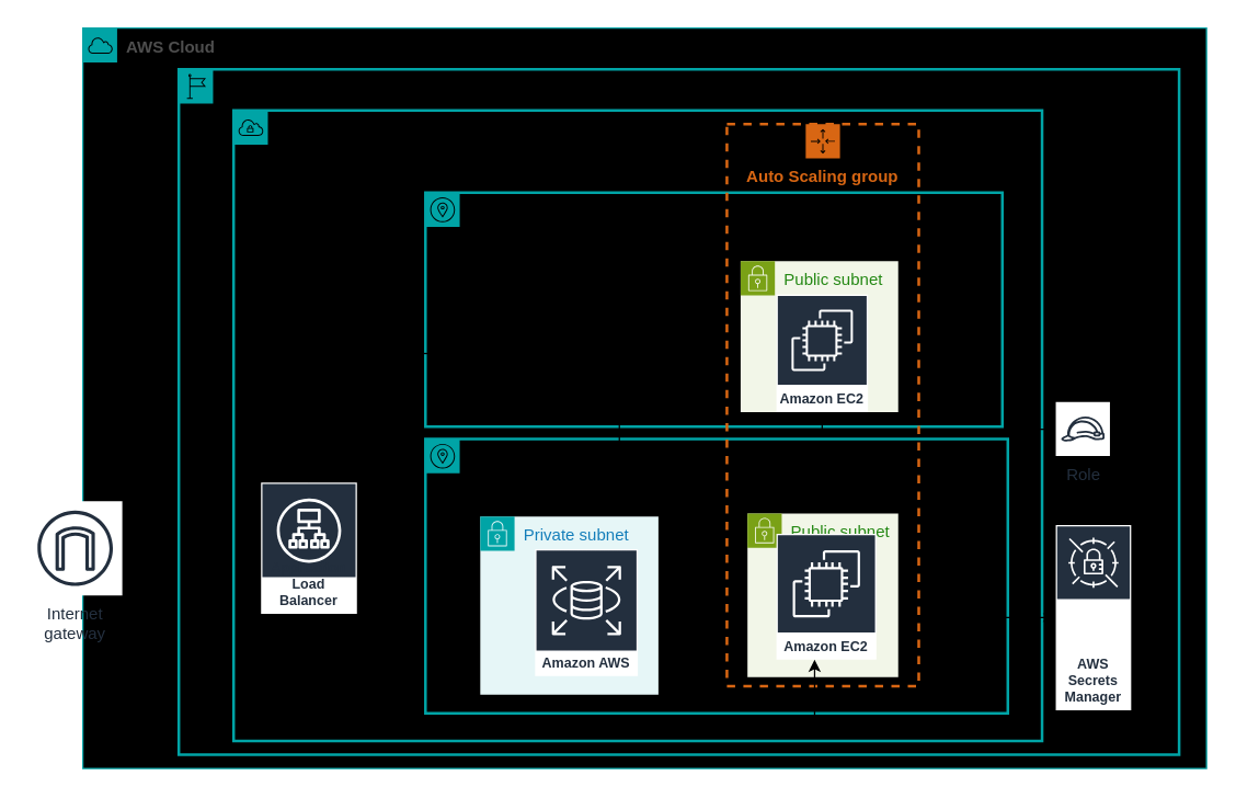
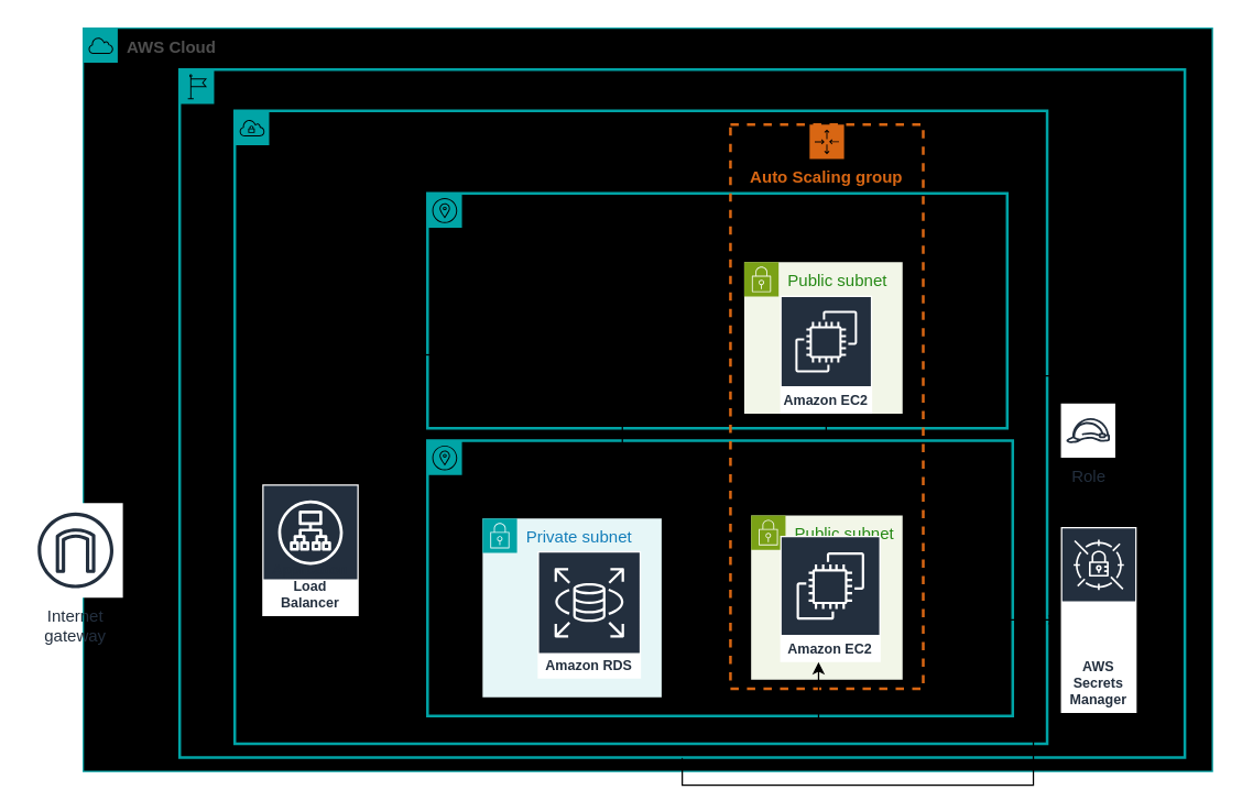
  <mxCell id="0" />
  <mxCell id="1" parent="0" />
  <mxCell id="2" value="&lt;b&gt;&lt;font style=&quot;color: light-dark(rgb(78, 78, 78), rgb(78, 78, 78));&quot;&gt;AWS Cloud&lt;/font&gt;&lt;/b&gt;" style="sketch=0;outlineConnect=0;gradientColor=none;html=1;whiteSpace=wrap;fontSize=12;fontStyle=0;shape=mxgraph.aws4.group;grIcon=mxgraph.aws4.group_aws_cloud;strokeColor=light-dark(#00A4A6,#3BCAC5);fillColor=light-dark(#000000,#FFFFFF);verticalAlign=top;align=left;spacingLeft=30;fontColor=#AAB7B8;movable=1;resizable=1;rotatable=1;deletable=1;editable=1;locked=0;connectable=1;" parent="1" vertex="1"><mxGeometry x="60" width="820" height="540" as="geometry" y="20" /></mxCell>
  <mxCell id="3" value="&lt;font style=&quot;color: light-dark(rgb(0, 0, 0), rgb(78, 78, 78));&quot;&gt;&lt;b&gt;AWS&lt;/b&gt;&lt;/font&gt;" style="sketch=0;outlineConnect=0;gradientColor=none;html=1;whiteSpace=wrap;fontSize=12;fontStyle=0;shape=mxgraph.aws4.group;grIcon=mxgraph.aws4.group_vpc;strokeColor=light-dark(#00A4A6,#3BCAC5);fillColor=none;verticalAlign=top;align=left;spacingLeft=30;fontColor=#B6BABF;strokeWidth=2;movable=1;resizable=1;rotatable=1;deletable=1;editable=1;locked=0;connectable=1;" parent="1" vertex="1"><mxGeometry x="170" y="80" width="590" height="460" as="geometry" /></mxCell>
  <mxCell id="4" value="&lt;b&gt;&lt;font style=&quot;color: light-dark(rgb(0, 0, 0), rgb(78, 78, 78));&quot;&gt;AWS Region&lt;/font&gt;&lt;/b&gt;" style="points=[[0,0],[0.25,0],[0.5,0],[0.75,0],[1,0],[1,0.25],[1,0.5],[1,0.75],[1,1],[0.75,1],[0.5,1],[0.25,1],[0,1],[0,0.75],[0,0.5],[0,0.25]];outlineConnect=0;gradientColor=none;html=1;whiteSpace=wrap;fontSize=12;fontStyle=0;container=0;pointerEvents=0;collapsible=0;recursiveResize=0;shape=mxgraph.aws4.group;grIcon=mxgraph.aws4.group_region;strokeColor=light-dark(#00A4A6,#3BCAC5);fillColor=none;verticalAlign=top;align=left;spacingLeft=30;fontColor=light-dark(#147EBA, #0494e7);strokeWidth=2;movable=1;resizable=1;rotatable=1;deletable=1;editable=1;locked=0;connectable=1;" parent="1" vertex="1"><mxGeometry x="130" y="50" width="730" height="500" as="geometry" /></mxCell>
  <mxCell id="5" value="&lt;b&gt;&lt;font style=&quot;color: light-dark(rgb(0, 0, 0), rgb(78, 78, 78));&quot;&gt;Availability zone&lt;/font&gt;&lt;/b&gt;" style="sketch=0;outlineConnect=0;gradientColor=none;html=1;whiteSpace=wrap;fontSize=12;fontStyle=0;shape=mxgraph.aws4.group;grIcon=mxgraph.aws4.group_availability_zone;strokeColor=light-dark(#00A4A6,#3BCAC5);fillColor=none;verticalAlign=top;align=left;spacingLeft=30;fontColor=#545B64;strokeWidth=2;movable=1;resizable=1;rotatable=1;deletable=1;editable=1;locked=0;connectable=1;" parent="1" vertex="1"><mxGeometry x="310" y="140" width="421" height="170.75" as="geometry" /></mxCell>
  <mxCell id="6" value="Internet&#10;gateway" style="sketch=0;outlineConnect=0;fontColor=light-dark(#232F3E,#C2C2C2);gradientColor=none;strokeColor=#232F3E;fillColor=#ffffff;dashed=0;verticalLabelPosition=bottom;verticalAlign=top;align=center;html=1;fontSize=12;fontStyle=0;aspect=fixed;shape=mxgraph.aws4.resourceIcon;resIcon=mxgraph.aws4.internet_gateway;movable=1;resizable=1;rotatable=1;deletable=1;editable=1;locked=0;connectable=1;" parent="1" vertex="1"><mxGeometry x="20" y="365" width="68.75" height="68.75" as="geometry" /></mxCell>
  <mxCell id="7" style="edgeStyle=orthogonalEdgeStyle;rounded=0;orthogonalLoop=1;jettySize=auto;html=1;movable=0;resizable=0;rotatable=0;deletable=0;editable=0;locked=1;connectable=0;" parent="1" source="9" target="24" edge="1"><mxGeometry relative="1" as="geometry" /></mxCell>
  <mxCell id="8" style="edgeStyle=orthogonalEdgeStyle;rounded=0;orthogonalLoop=1;jettySize=auto;html=1;startArrow=classicThin;startFill=1;movable=0;resizable=0;rotatable=0;deletable=0;editable=0;locked=1;connectable=0;" parent="1" source="9" target="26" edge="1"><mxGeometry relative="1" as="geometry" /></mxCell>
  <mxCell id="9" value="Application Load Balancer" style="sketch=0;outlineConnect=0;fontColor=#232F3E;gradientColor=none;strokeColor=#ffffff;fillColor=#232F3E;dashed=0;verticalLabelPosition=middle;verticalAlign=bottom;align=center;html=1;whiteSpace=wrap;fontSize=10;fontStyle=1;spacing=3;shape=mxgraph.aws4.productIcon;prIcon=mxgraph.aws4.application_load_balancer;movable=1;resizable=1;rotatable=1;deletable=1;editable=1;locked=0;connectable=1;" parent="1" vertex="1"><mxGeometry x="190" y="351.53" width="70" height="95.68" as="geometry" /></mxCell>
  <mxCell id="10" value="&lt;b&gt;&lt;font style=&quot;color: light-dark(rgb(0, 0, 0), rgb(78, 78, 78));&quot;&gt;Availability zone&lt;/font&gt;&lt;/b&gt;" style="sketch=0;outlineConnect=0;gradientColor=none;html=1;whiteSpace=wrap;fontSize=12;fontStyle=0;shape=mxgraph.aws4.group;grIcon=mxgraph.aws4.group_availability_zone;strokeColor=light-dark(#00A4A6,#3BCAC5);fillColor=none;verticalAlign=top;align=left;spacingLeft=30;fontColor=#545B64;strokeWidth=2;movable=1;resizable=1;rotatable=1;deletable=1;editable=1;locked=0;connectable=1;" parent="1" vertex="1"><mxGeometry x="310" y="319.75" width="425" height="200" as="geometry" /></mxCell>
  <mxCell id="11" style="edgeStyle=orthogonalEdgeStyle;rounded=0;orthogonalLoop=1;jettySize=auto;html=1;startArrow=classic;startFill=1;endArrow=classic;endFill=1;movable=0;resizable=0;rotatable=0;deletable=0;editable=0;locked=1;connectable=0;" parent="1" target="22" edge="1"><mxGeometry relative="1" as="geometry"><mxPoint x="420" y="410" as="sourcePoint" /></mxGeometry></mxCell>
  <mxCell id="12" style="edgeStyle=orthogonalEdgeStyle;rounded=0;orthogonalLoop=1;jettySize=auto;html=1;startArrow=block;startFill=1;strokeColor=light-dark(#000000,#000000);movable=0;resizable=0;rotatable=0;deletable=0;editable=0;locked=1;connectable=0;" parent="1" source="24" edge="1"><mxGeometry relative="1" as="geometry"><mxPoint x="528.5" y="263.43" as="sourcePoint" /><mxPoint x="451.5" y="375.25" as="targetPoint" /><Array as="points"><mxPoint x="452" y="263" /></Array></mxGeometry></mxCell>
  <mxCell id="13" style="edgeStyle=orthogonalEdgeStyle;rounded=0;orthogonalLoop=1;jettySize=auto;html=1;strokeColor=light-dark(#000000,#000000);startArrow=classicThin;startFill=1;movable=1;resizable=1;rotatable=1;deletable=1;editable=1;locked=0;connectable=1;" parent="1" target="9" edge="1"><mxGeometry relative="1" as="geometry"><mxPoint x="530" y="257" as="sourcePoint" /></mxGeometry></mxCell>
  <mxCell id="14" style="edgeStyle=orthogonalEdgeStyle;rounded=0;orthogonalLoop=1;jettySize=auto;html=1;strokeColor=light-dark(#000000,#000000);startArrow=classic;startFill=1;movable=1;resizable=1;rotatable=1;deletable=1;editable=1;locked=0;connectable=1;" parent="1" source="20" target="21" edge="1"><mxGeometry relative="1" as="geometry" /></mxCell>
  <mxCell id="15" style="edgeStyle=orthogonalEdgeStyle;rounded=0;orthogonalLoop=1;jettySize=auto;html=1;startArrow=classicThin;startFill=1;endArrow=classicThin;endFill=1;strokeColor=light-dark(#000000,#000000);movable=1;resizable=1;rotatable=1;deletable=1;editable=1;locked=0;connectable=1;" parent="1" source="16" target="20" edge="1"><mxGeometry relative="1" as="geometry"><mxPoint x="660" y="446" as="targetPoint" /></mxGeometry></mxCell>
  <mxCell id="16" value="AWS Secrets Manager" style="sketch=0;outlineConnect=0;fontColor=#232F3E;gradientColor=none;strokeColor=#ffffff;fillColor=#232F3E;dashed=0;verticalLabelPosition=middle;verticalAlign=bottom;align=center;html=1;whiteSpace=wrap;fontSize=10;fontStyle=1;spacing=3;shape=mxgraph.aws4.productIcon;prIcon=mxgraph.aws4.secrets_manager;movable=1;resizable=1;rotatable=1;deletable=1;editable=1;locked=0;connectable=1;" parent="1" vertex="1"><mxGeometry x="770" y="382.5" width="55" height="135" as="geometry" /></mxCell>
- <mxCell id="17" value="" style="edgeStyle=orthogonalEdgeStyle;rounded=0;orthogonalLoop=1;jettySize=auto;html=1;movable=0;resizable=0;rotatable=0;deletable=0;editable=0;locked=1;connectable=0;" parent="1" source="18" target="3" edge="1"><mxGeometry relative="1" as="geometry" /></mxCell>
+ <mxCell id="17" value="" style="edgeStyle=orthogonalEdgeStyle;rounded=0;orthogonalLoop=1;jettySize=auto;html=1;movable=0;resizable=0;rotatable=0;deletable=0;editable=0;locked=1;connectable=0;" parent="1" source="18" target="4" edge="1"><mxGeometry relative="1" as="geometry" /></mxCell>
  <mxCell id="18" value="Role" style="sketch=0;outlineConnect=0;fontColor=light-dark(#232F3E, #000000);gradientColor=none;strokeColor=#232F3E;fillColor=#ffffff;dashed=0;verticalLabelPosition=bottom;verticalAlign=top;align=center;html=1;fontSize=12;fontStyle=0;aspect=fixed;shape=mxgraph.aws4.resourceIcon;resIcon=mxgraph.aws4.role;movable=1;resizable=1;rotatable=1;deletable=1;editable=1;locked=0;connectable=1;" parent="1" vertex="1"><mxGeometry x="770" y="292.65" width="39.5" height="39.5" as="geometry" /></mxCell>
  <mxCell id="19" value="Auto Scaling group" style="points=[[0,0],[0.25,0],[0.5,0],[0.75,0],[1,0],[1,0.25],[1,0.5],[1,0.75],[1,1],[0.75,1],[0.5,1],[0.25,1],[0,1],[0,0.75],[0,0.5],[0,0.25]];outlineConnect=0;gradientColor=none;html=1;whiteSpace=wrap;fontSize=12;fontStyle=1;container=1;pointerEvents=0;collapsible=0;recursiveResize=0;shape=mxgraph.aws4.groupCenter;grIcon=mxgraph.aws4.group_auto_scaling_group;grStroke=1;strokeColor=#D86613;fillColor=none;verticalAlign=top;align=center;fontColor=#D86613;spacingTop=25;labelBackgroundColor=none;labelBorderColor=none;dashed=1;strokeWidth=2;movable=1;resizable=1;rotatable=1;deletable=1;editable=1;locked=0;connectable=1;" parent="1" vertex="1"><mxGeometry x="530" y="90" width="140" height="410" as="geometry" /></mxCell>
  <mxCell id="20" value="Public subnet" style="points=[[0,0],[0.25,0],[0.5,0],[0.75,0],[1,0],[1,0.25],[1,0.5],[1,0.75],[1,1],[0.75,1],[0.5,1],[0.25,1],[0,1],[0,0.75],[0,0.5],[0,0.25]];outlineConnect=0;gradientColor=none;html=1;whiteSpace=wrap;fontSize=12;fontStyle=0;container=1;pointerEvents=0;collapsible=0;recursiveResize=0;shape=mxgraph.aws4.group;grIcon=mxgraph.aws4.group_security_group;grStroke=0;strokeColor=#7AA116;fillColor=#F2F6E8;verticalAlign=top;align=left;spacingLeft=30;fontColor=#248814;dashed=0;" parent="19" vertex="1"><mxGeometry x="15" y="284" width="110" height="119.5" as="geometry" /></mxCell>
  <mxCell id="21" value="Private subnet" style="points=[[0,0],[0.25,0],[0.5,0],[0.75,0],[1,0],[1,0.25],[1,0.5],[1,0.75],[1,1],[0.75,1],[0.5,1],[0.25,1],[0,1],[0,0.75],[0,0.5],[0,0.25]];outlineConnect=0;gradientColor=none;html=1;whiteSpace=wrap;fontSize=12;fontStyle=0;container=1;pointerEvents=0;collapsible=0;recursiveResize=0;shape=mxgraph.aws4.group;grIcon=mxgraph.aws4.group_security_group;grStroke=0;strokeColor=#00A4A6;fillColor=#E6F6F7;verticalAlign=top;align=left;spacingLeft=30;fontColor=#147EBA;dashed=0;" parent="1" vertex="1"><mxGeometry x="350" y="376.25" width="130" height="130" as="geometry" /></mxCell>
- <mxCell id="22" value="Amazon AWS" style="sketch=0;outlineConnect=0;fontColor=#232F3E;gradientColor=none;strokeColor=#ffffff;fillColor=#232F3E;dashed=0;verticalLabelPosition=middle;verticalAlign=bottom;align=center;html=1;whiteSpace=wrap;fontSize=10;fontStyle=1;spacing=3;shape=mxgraph.aws4.productIcon;prIcon=mxgraph.aws4.rds;movable=1;resizable=1;rotatable=1;deletable=1;editable=1;locked=0;connectable=1;" parent="21" vertex="1"><mxGeometry x="40" y="23.75" width="75" height="92.57" as="geometry" /></mxCell>
+ <mxCell id="22" value="Amazon RDS" style="sketch=0;outlineConnect=0;fontColor=#232F3E;gradientColor=none;strokeColor=#ffffff;fillColor=#232F3E;dashed=0;verticalLabelPosition=middle;verticalAlign=bottom;align=center;html=1;whiteSpace=wrap;fontSize=10;fontStyle=1;spacing=3;shape=mxgraph.aws4.productIcon;prIcon=mxgraph.aws4.rds;movable=1;resizable=1;rotatable=1;deletable=1;editable=1;locked=0;connectable=1;" parent="21" vertex="1"><mxGeometry x="40" y="23.75" width="75" height="92.57" as="geometry" /></mxCell>
  <mxCell id="23" value="Public subnet" style="points=[[0,0],[0.25,0],[0.5,0],[0.75,0],[1,0],[1,0.25],[1,0.5],[1,0.75],[1,1],[0.75,1],[0.5,1],[0.25,1],[0,1],[0,0.75],[0,0.5],[0,0.25]];outlineConnect=0;gradientColor=none;html=1;whiteSpace=wrap;fontSize=12;fontStyle=0;container=1;pointerEvents=0;collapsible=0;recursiveResize=0;shape=mxgraph.aws4.group;grIcon=mxgraph.aws4.group_security_group;grStroke=0;strokeColor=#7AA116;fillColor=#F2F6E8;verticalAlign=top;align=left;spacingLeft=30;fontColor=#248814;dashed=0;" parent="1" vertex="1"><mxGeometry x="540" y="190" width="115" height="110" as="geometry" /></mxCell>
  <mxCell id="24" value="Amazon EC2" style="sketch=0;outlineConnect=0;fontColor=#232F3E;gradientColor=none;strokeColor=#ffffff;fillColor=#232F3E;dashed=0;verticalLabelPosition=middle;verticalAlign=bottom;align=center;html=1;whiteSpace=wrap;fontSize=10;fontStyle=1;spacing=3;shape=mxgraph.aws4.productIcon;prIcon=mxgraph.aws4.ec2;movable=1;resizable=1;rotatable=1;deletable=1;editable=1;locked=0;connectable=1;" parent="1" vertex="1"><mxGeometry x="566.13" y="214.25" width="66.81" height="85.75" as="geometry" /></mxCell>
  <mxCell id="25" style="edgeStyle=orthogonalEdgeStyle;rounded=0;orthogonalLoop=1;jettySize=auto;html=1;startArrow=classic;startFill=1;strokeColor=light-dark(#000000,#000000);" parent="1" source="26" target="9" edge="1"><mxGeometry relative="1" as="geometry"><Array as="points"><mxPoint x="594" y="530" /><mxPoint x="225" y="530" /></Array></mxGeometry></mxCell>
  <mxCell id="26" value="Amazon EC2" style="sketch=0;outlineConnect=0;fontColor=#232F3E;gradientColor=none;strokeColor=#ffffff;fillColor=#232F3E;dashed=0;verticalLabelPosition=middle;verticalAlign=bottom;align=center;html=1;whiteSpace=wrap;fontSize=10;fontStyle=1;spacing=3;shape=mxgraph.aws4.productIcon;prIcon=mxgraph.aws4.ec2;movable=1;resizable=1;rotatable=1;deletable=1;editable=1;locked=0;connectable=1;" parent="1" vertex="1"><mxGeometry x="566.13" y="388.88" width="72.94" height="91.75" as="geometry" /></mxCell>
